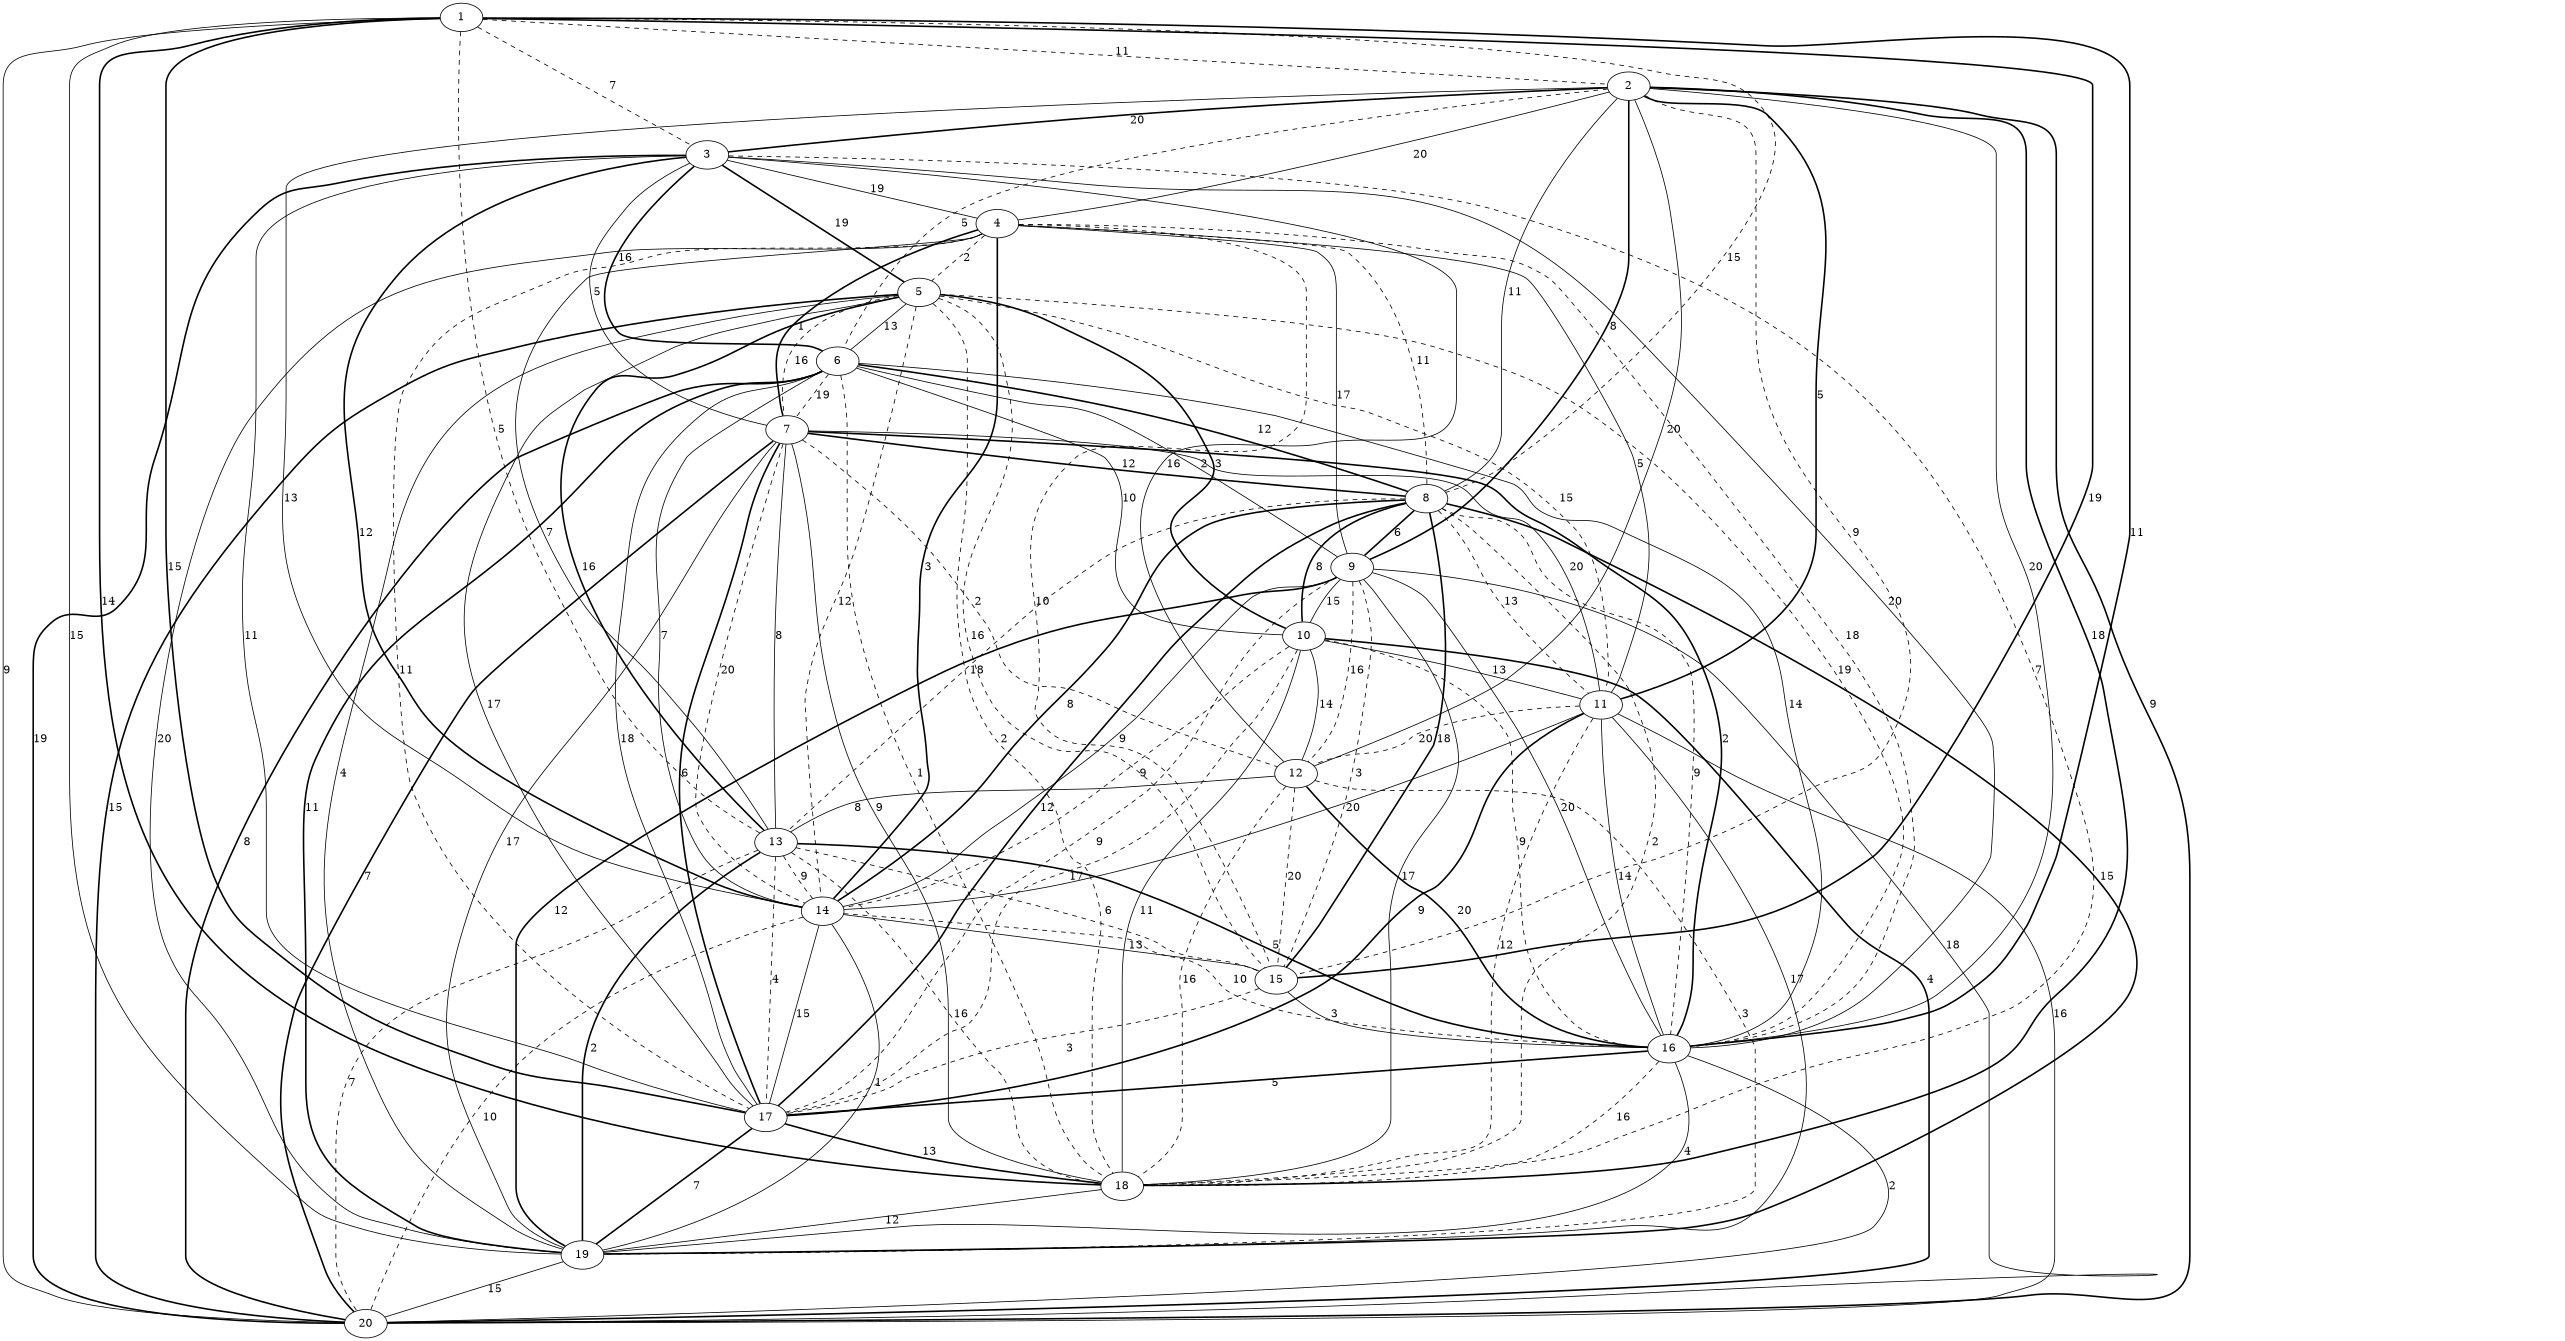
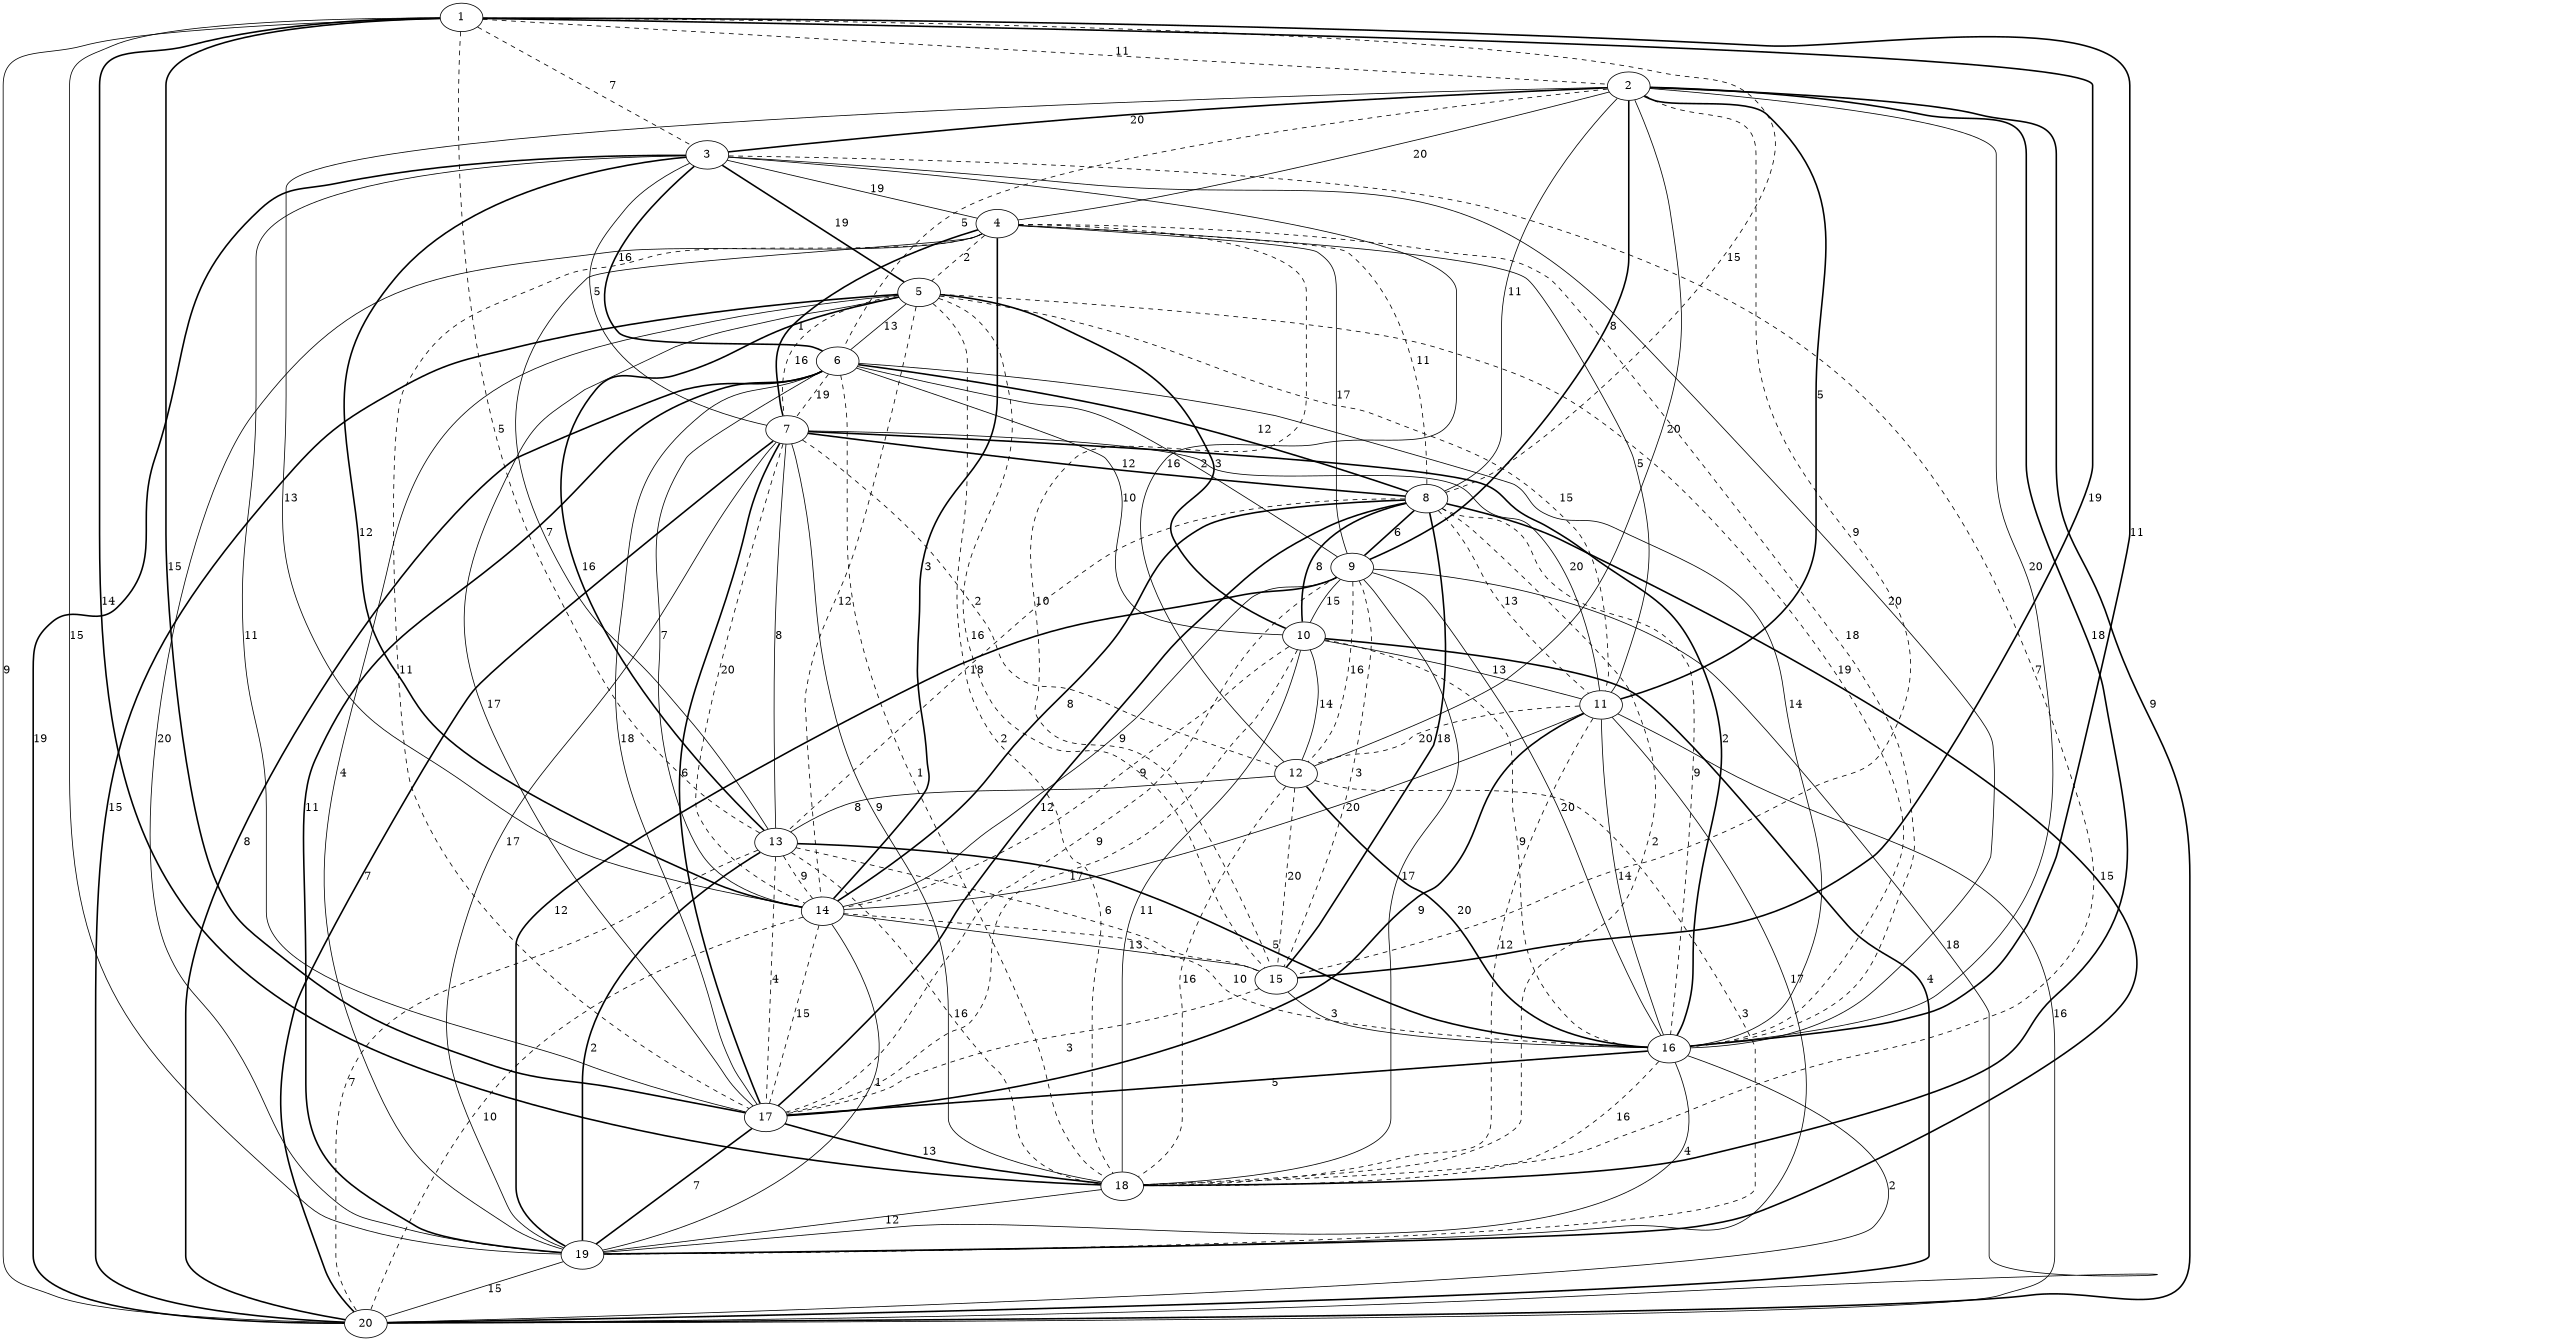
  graph {
    edge [style=solid]
    1
    19
    18
    17
    16
    13
    3
    8
    15
    20
    2
    14
    12
    4
    6
    7
    5
    9
    11
    10
    1 -- 19 [label=15]
    1 -- 18 [label=14 style=bold]
    1 -- 17 [label=15 style=bold]
    1 -- 16 [label=11 style=bold]
    1 -- 13 [label=5 style=dashed]
    1 -- 3 [label=7 style=dashed]
    1 -- 8 [label=15 style=dashed]
    1 -- 15 [label=19 style=bold]
    1 -- 20 [label=9]
    1 -- 2 [label=11 style=dashed]
    19 -- 20 [label=15]
    18 -- 19 [label=12]
    17 -- 19 [label=7 style=bold]
    17 -- 18 [label=13 style=bold]
    16 -- 19 [label=4]
    16 -- 18 [label=16 style=dashed]
    16 -- 17 [label=5 style=bold]
    16 -- 20 [label=2]
    13 -- 19 [label=2 style=bold]
    13 -- 18 [label=16 style=dashed]
    13 -- 17 [label=4 style=dashed]
    13 -- 16 [label=5 style=bold]
    13 -- 15 [label=6 style=dashed]
    13 -- 20 [label=7 style=dashed]
    13 -- 14 [label=9 style=dashed]
    3 -- 18 [label=7 style=dashed]
    3 -- 17 [label=11]
    3 -- 16 [label=20]
    3 -- 20 [label=19 style=bold]
    3 -- 14 [label=12 style=bold]
    3 -- 12 [label=16]
    3 -- 4 [label=19]
    3 -- 6 [label=16 style=bold]
    3 -- 7 [label=5]
    3 -- 5 [label=19 style=bold]
    8 -- 19 [label=15 style=bold]
    8 -- 18 [label=2 style=dashed]
    8 -- 17 [label=12 style=bold]
    8 -- 16 [label=9 style=dashed]
    8 -- 13 [label=18 style=dashed]
    8 -- 15 [label=18 style=bold]
    8 -- 14 [label=8 style=bold]
    8 -- 9 [label=6 style=bold]
    8 -- 11 [label=13 style=dashed]
    8 -- 10 [label=8 style=bold]
    15 -- 17 [label=3 style=dashed]
    15 -- 16 [label=3]
    2 -- 18 [label=18 style=bold]
    2 -- 16 [label=20]
    2 -- 3 [label=20 style=bold]
    2 -- 8 [label=11]
    2 -- 15 [label=9 style=dashed]
    2 -- 20 [label=9 style=bold]
    2 -- 14 [label=13]
    2 -- 12 [label=20]
    2 -- 4 [label=20]
    2 -- 6 [label=5 style=dashed]
    2 -- 9 [label=8 style=bold]
    2 -- 11 [label=5 style=bold]
    14 -- 19 [label=1]
-   14 -- 17 [label=15]
+   14 -- 17 [label=15 style=dashed]
    14 -- 16 [label=10 style=dashed]
    14 -- 15 [label=13]
    14 -- 20 [label=10 style=dashed]
    12 -- 19 [label=3 style=dashed]
    12 -- 18 [label=16 style=dashed]
    12 -- 16 [label=20 style=bold]
    12 -- 13 [label=8]
    12 -- 15 [label=20 style=dashed]
    4 -- 19 [label=20]
    4 -- 17 [label=11 style=dashed]
    4 -- 16 [label=18 style=dashed]
    4 -- 13 [label=7]
    4 -- 8 [label=11 style=dashed]
    4 -- 15 [label=10 style=dashed]
    4 -- 14 [label=3 style=bold]
    4 -- 7 [label=1 style=bold]
    4 -- 5 [label=2 style=dashed]
    4 -- 9 [label=17]
    4 -- 11 [label=5]
    6 -- 19 [label=11 style=bold]
    6 -- 18 [label=1 style=dashed]
    6 -- 17 [label=18]
    6 -- 16 [label=14]
    6 -- 8 [label=12 style=bold]
    6 -- 20 [label=8 style=bold]
    6 -- 14 [label=7]
    6 -- 7 [label=19 style=dashed]
    6 -- 9 [label=2]
    6 -- 10 [label=10]
    7 -- 19 [label=17]
    7 -- 18 [label=9]
    7 -- 17 [label=6 style=bold]
    7 -- 16 [label=2 style=bold]
    7 -- 13 [label=8]
    7 -- 8 [label=12 style=bold]
    7 -- 20 [label=7 style=bold]
    7 -- 14 [label=20 style=dashed]
    7 -- 12 [label=2 style=dashed]
    7 -- 11 [label=20]
    5 -- 19 [label=4]
    5 -- 18 [label=2 style=dashed]
    5 -- 17 [label=17]
    5 -- 16 [label=19 style=dashed]
    5 -- 13 [label=16 style=bold]
    5 -- 15 [label=16 style=dashed]
    5 -- 20 [label=15 style=bold]
    5 -- 14 [label=12 style=dashed]
    5 -- 6 [label=13]
    5 -- 7 [label=16 style=dashed]
    5 -- 11 [label=15 style=dashed]
    5 -- 10 [label=3 style=bold]
    9 -- 19 [label=12 style=bold]
    9 -- 18 [label=17]
    9 -- 17 [label=9 style=dashed]
    9 -- 16 [label=20]
    9 -- 15 [label=3 style=dashed]
    9 -- 20 [label=18]
    9 -- 14 [label=9]
    9 -- 12 [label=16 style=dashed]
    9 -- 10 [label=15]
    11 -- 19 [label=17]
    11 -- 18 [label=12 style=dashed]
    11 -- 17 [label=9 style=bold]
    11 -- 16 [label=14]
    11 -- 20 [label=16]
    11 -- 14 [label=20]
    11 -- 12 [label=20 style=dashed]
    10 -- 18 [label=11]
    10 -- 17 [label=17 style=dashed]
    10 -- 16 [label=9 style=dashed]
    10 -- 20 [label=4 style=bold]
    10 -- 14 [label=9 style=dashed]
    10 -- 12 [label=14]
    10 -- 11 [label=13]
  }
